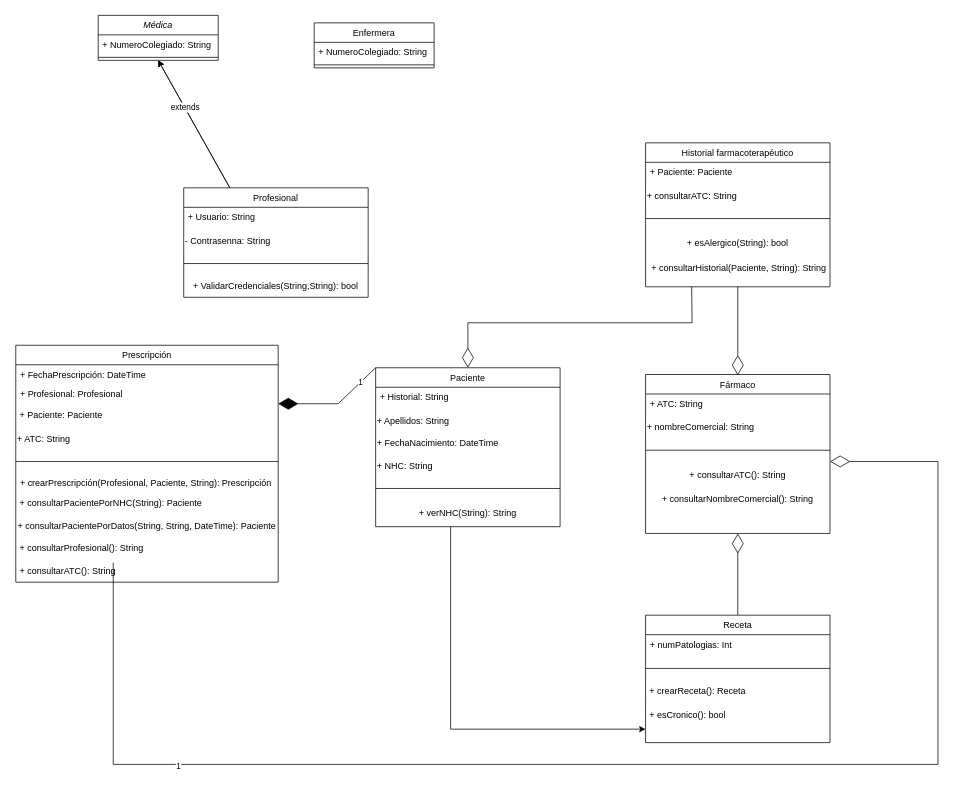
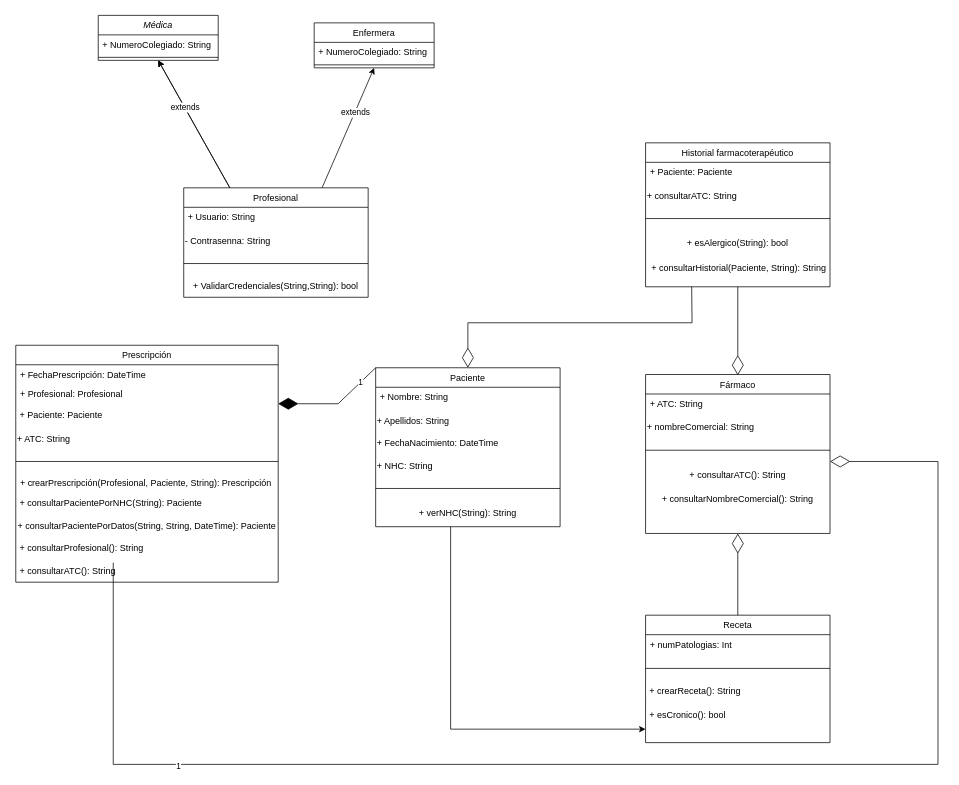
  <mxCell id="0" />
  <mxCell id="1" parent="0" />
  <mxCell id="2" value="Médica" style="swimlane;fontStyle=2;align=center;verticalAlign=top;childLayout=stackLayout;horizontal=1;startSize=26;horizontalStack=0;resizeParent=1;resizeLast=0;collapsible=1;marginBottom=0;rounded=0;shadow=0;strokeWidth=1;fontColor=default;fillColor=default;strokeColor=default;" parent="1" vertex="1"><mxGeometry x="130" y="20" width="160" height="60" as="geometry"><mxRectangle x="230" y="140" width="160" height="26" as="alternateBounds" /></mxGeometry></mxCell>
  <mxCell id="3" value="+ NumeroColegiado: String" style="text;align=left;verticalAlign=top;spacingLeft=4;spacingRight=4;overflow=hidden;rotatable=0;points=[[0,0.5],[1,0.5]];portConstraint=eastwest;fontColor=default;" parent="2" vertex="1"><mxGeometry y="26" width="160" height="26" as="geometry" /></mxCell>
  <mxCell id="4" value="" style="line;html=1;strokeWidth=1;align=left;verticalAlign=middle;spacingTop=-1;spacingLeft=3;spacingRight=3;rotatable=0;labelPosition=right;points=[];portConstraint=eastwest;" parent="2" vertex="1"><mxGeometry y="52" width="160" height="8" as="geometry" /></mxCell>
  <mxCell id="5" value="Prescripción" style="swimlane;fontStyle=0;align=center;verticalAlign=top;childLayout=stackLayout;horizontal=1;startSize=26;horizontalStack=0;resizeParent=1;resizeLast=0;collapsible=1;marginBottom=0;rounded=0;shadow=0;strokeWidth=1;fontColor=default;fillColor=default;strokeColor=default;" parent="1" vertex="1"><mxGeometry x="20" y="460" width="350" height="316" as="geometry"><mxRectangle x="130" y="380" width="160" height="26" as="alternateBounds" /></mxGeometry></mxCell>
  <mxCell id="6" value="+ FechaPrescripción: DateTime" style="text;align=left;verticalAlign=top;spacingLeft=4;spacingRight=4;overflow=hidden;rotatable=0;points=[[0,0.5],[1,0.5]];portConstraint=eastwest;fontColor=default;" parent="5" vertex="1"><mxGeometry y="26" width="350" height="26" as="geometry" /></mxCell>
  <mxCell id="7" value="+ Profesional: Profesional" style="text;align=left;verticalAlign=top;spacingLeft=4;spacingRight=4;overflow=hidden;rotatable=0;points=[[0,0.5],[1,0.5]];portConstraint=eastwest;rounded=0;shadow=0;html=0;fontColor=default;" parent="5" vertex="1"><mxGeometry y="52" width="350" height="26" as="geometry" /></mxCell>
  <mxCell id="8" value="&amp;nbsp;+ Paciente: Paciente" style="text;html=1;strokeColor=none;fillColor=none;align=left;verticalAlign=middle;whiteSpace=wrap;rounded=0;labelBackgroundColor=default;fontColor=default;" parent="5" vertex="1"><mxGeometry y="78" width="350" height="32" as="geometry" /></mxCell>
  <mxCell id="9" value="+ ATC: String" style="text;html=1;strokeColor=none;fillColor=none;align=left;verticalAlign=middle;whiteSpace=wrap;rounded=0;" parent="5" vertex="1"><mxGeometry y="110" width="350" height="30" as="geometry" /></mxCell>
  <mxCell id="10" value="" style="line;html=1;strokeWidth=1;align=left;verticalAlign=middle;spacingTop=-1;spacingLeft=3;spacingRight=3;rotatable=0;labelPosition=right;points=[];portConstraint=eastwest;fillColor=default;strokeColor=default;fontColor=default;" parent="5" vertex="1"><mxGeometry y="140" width="350" height="30" as="geometry" /></mxCell>
  <mxCell id="11" value="+ crearPrescripción(Profesional, Paciente, String): Prescripción" style="text;align=left;verticalAlign=top;spacingLeft=4;spacingRight=4;overflow=hidden;rotatable=0;points=[[0,0.5],[1,0.5]];portConstraint=eastwest;fontStyle=0;fontColor=default;" parent="5" vertex="1"><mxGeometry y="170" width="350" height="26" as="geometry" /></mxCell>
  <mxCell id="12" value="&amp;nbsp;+ consultarPacientePorNHC(String): Paciente" style="text;html=1;strokeColor=none;fillColor=none;align=left;verticalAlign=middle;whiteSpace=wrap;rounded=0;" parent="5" vertex="1"><mxGeometry y="196" width="350" height="30" as="geometry" /></mxCell>
  <mxCell id="13" value="+ consultarPacientePorDatos(String, String, DateTime): Paciente" style="text;html=1;strokeColor=none;fillColor=none;align=center;verticalAlign=middle;whiteSpace=wrap;rounded=0;" vertex="1" parent="5"><mxGeometry y="226" width="350" height="30" as="geometry" /></mxCell>
  <mxCell id="14" value="&amp;nbsp;+ consultarProfesional(): String" style="text;html=1;strokeColor=none;fillColor=none;align=left;verticalAlign=middle;whiteSpace=wrap;rounded=0;" parent="5" vertex="1"><mxGeometry y="256" width="350" height="30" as="geometry" /></mxCell>
  <mxCell id="15" value="&amp;nbsp;+ consultarATC(): String" style="text;html=1;strokeColor=none;fillColor=none;align=left;verticalAlign=middle;whiteSpace=wrap;rounded=0;" parent="5" vertex="1"><mxGeometry y="286" width="350" height="30" as="geometry" /></mxCell>
  <mxCell id="16" value="Profesional" style="swimlane;fontStyle=0;align=center;verticalAlign=top;childLayout=stackLayout;horizontal=1;startSize=26;horizontalStack=0;resizeParent=1;resizeLast=0;collapsible=1;marginBottom=0;rounded=0;shadow=0;strokeWidth=1;fontColor=default;fillColor=default;strokeColor=default;" parent="1" vertex="1"><mxGeometry x="244" y="250" width="246" height="146" as="geometry"><mxRectangle x="340" y="380" width="170" height="26" as="alternateBounds" /></mxGeometry></mxCell>
  <mxCell id="17" value="+ Usuario: String&#10;" style="text;align=left;verticalAlign=top;spacingLeft=4;spacingRight=4;overflow=hidden;rotatable=0;points=[[0,0.5],[1,0.5]];portConstraint=eastwest;fontColor=default;" parent="16" vertex="1"><mxGeometry y="26" width="246" height="30" as="geometry" /></mxCell>
  <mxCell id="18" value="- Contrasenna: String" style="text;html=1;strokeColor=none;fillColor=none;align=left;verticalAlign=middle;whiteSpace=wrap;rounded=0;labelBackgroundColor=default;fontColor=default;" parent="16" vertex="1"><mxGeometry y="56" width="246" height="30" as="geometry" /></mxCell>
  <mxCell id="19" value="" style="line;html=1;strokeWidth=1;align=left;verticalAlign=middle;spacingTop=-1;spacingLeft=3;spacingRight=3;rotatable=0;labelPosition=right;points=[];portConstraint=eastwest;fillColor=default;strokeColor=default;fontColor=default;" parent="16" vertex="1"><mxGeometry y="86" width="246" height="30" as="geometry" /></mxCell>
  <mxCell id="20" value="+ ValidarCredenciales(String,String): bool" style="text;html=1;strokeColor=none;fillColor=none;align=center;verticalAlign=middle;whiteSpace=wrap;rounded=0;labelBackgroundColor=default;fontColor=default;" parent="16" vertex="1"><mxGeometry y="116" width="246" height="30" as="geometry" /></mxCell>
  <mxCell id="21" value="Enfermera" style="swimlane;fontStyle=0;align=center;verticalAlign=top;childLayout=stackLayout;horizontal=1;startSize=26;horizontalStack=0;resizeParent=1;resizeLast=0;collapsible=1;marginBottom=0;rounded=0;shadow=0;strokeWidth=1;fontColor=default;fillColor=default;strokeColor=default;" parent="1" vertex="1"><mxGeometry x="418" y="30" width="160" height="60" as="geometry"><mxRectangle x="550" y="140" width="160" height="26" as="alternateBounds" /></mxGeometry></mxCell>
  <mxCell id="22" value="+ NumeroColegiado: String" style="text;align=left;verticalAlign=top;spacingLeft=4;spacingRight=4;overflow=hidden;rotatable=0;points=[[0,0.5],[1,0.5]];portConstraint=eastwest;fontColor=default;" parent="21" vertex="1"><mxGeometry y="26" width="160" height="26" as="geometry" /></mxCell>
  <mxCell id="23" value="" style="line;html=1;strokeWidth=1;align=left;verticalAlign=middle;spacingTop=-1;spacingLeft=3;spacingRight=3;rotatable=0;labelPosition=right;points=[];portConstraint=eastwest;" parent="21" vertex="1"><mxGeometry y="52" width="160" height="8" as="geometry" /></mxCell>
  <mxCell id="24" value="Paciente" style="swimlane;fontStyle=0;align=center;verticalAlign=top;childLayout=stackLayout;horizontal=1;startSize=26;horizontalStack=0;resizeParent=1;resizeLast=0;collapsible=1;marginBottom=0;rounded=0;shadow=0;strokeWidth=1;fontColor=default;fillColor=default;strokeColor=default;" parent="1" vertex="1"><mxGeometry x="500" y="490" width="246" height="212" as="geometry"><mxRectangle x="340" y="380" width="170" height="26" as="alternateBounds" /></mxGeometry></mxCell>
- <mxCell id="25" value="+ Historial: String&#10;" style="text;align=left;verticalAlign=top;spacingLeft=4;spacingRight=4;overflow=hidden;rotatable=0;points=[[0,0.5],[1,0.5]];portConstraint=eastwest;fontColor=default;" parent="24" vertex="1"><mxGeometry y="26" width="246" height="30" as="geometry" /></mxCell>
+ <mxCell id="25" value="+ Nombre: String&#10;" style="text;align=left;verticalAlign=top;spacingLeft=4;spacingRight=4;overflow=hidden;rotatable=0;points=[[0,0.5],[1,0.5]];portConstraint=eastwest;fontColor=default;" parent="24" vertex="1"><mxGeometry y="26" width="246" height="30" as="geometry" /></mxCell>
  <mxCell id="26" value="+ Apellidos: String" style="text;html=1;strokeColor=none;fillColor=none;align=left;verticalAlign=middle;whiteSpace=wrap;rounded=0;labelBackgroundColor=default;fontColor=default;" parent="24" vertex="1"><mxGeometry y="56" width="246" height="30" as="geometry" /></mxCell>
  <mxCell id="27" value="+ FechaNacimiento: DateTime" style="text;html=1;strokeColor=none;fillColor=none;align=left;verticalAlign=middle;whiteSpace=wrap;rounded=0;labelBackgroundColor=default;fontColor=default;" parent="24" vertex="1"><mxGeometry y="86" width="246" height="30" as="geometry" /></mxCell>
  <mxCell id="28" value="+ NHC: String" style="text;html=1;strokeColor=none;fillColor=none;align=left;verticalAlign=middle;whiteSpace=wrap;rounded=0;labelBackgroundColor=default;fontColor=default;" parent="24" vertex="1"><mxGeometry y="116" width="246" height="30" as="geometry" /></mxCell>
  <mxCell id="29" value="" style="line;html=1;strokeWidth=1;align=left;verticalAlign=middle;spacingTop=-1;spacingLeft=3;spacingRight=3;rotatable=0;labelPosition=right;points=[];portConstraint=eastwest;fillColor=default;strokeColor=default;fontColor=default;" parent="24" vertex="1"><mxGeometry y="146" width="246" height="30" as="geometry" /></mxCell>
  <mxCell id="30" value="+ verNHC(String): String" style="text;html=1;strokeColor=none;fillColor=none;align=center;verticalAlign=middle;whiteSpace=wrap;rounded=0;labelBackgroundColor=default;fontColor=default;" parent="24" vertex="1"><mxGeometry y="176" width="246" height="36" as="geometry" /></mxCell>
  <mxCell id="31" value="&amp;nbsp;" style="text;whiteSpace=wrap;html=1;fontColor=default;" parent="1" vertex="1"><mxGeometry x="140" y="520" width="30" height="30" as="geometry" /></mxCell>
  <mxCell id="32" value="" style="endArrow=classic;html=1;rounded=0;exitX=0.25;exitY=0;exitDx=0;exitDy=0;entryX=0.5;entryY=1;entryDx=0;entryDy=0;" parent="1" source="16" target="2" edge="1"><mxGeometry width="50" height="50" relative="1" as="geometry"><mxPoint x="230" y="420" as="sourcePoint" /><mxPoint x="280" y="370" as="targetPoint" /></mxGeometry></mxCell>
  <mxCell id="33" value="extends" style="edgeLabel;html=1;align=center;verticalAlign=middle;resizable=0;points=[];" parent="32" vertex="1" connectable="0"><mxGeometry x="0.261" relative="1" as="geometry"><mxPoint as="offset" /></mxGeometry></mxCell>
+ <mxCell id="34" value="" style="endArrow=classic;html=1;rounded=0;exitX=0.75;exitY=0;exitDx=0;exitDy=0;entryX=0.5;entryY=1;entryDx=0;entryDy=0;" parent="1" source="16" target="21" edge="1"><mxGeometry width="50" height="50" relative="1" as="geometry"><mxPoint x="350" y="190" as="sourcePoint" /><mxPoint x="254.5" y="20" as="targetPoint" /></mxGeometry></mxCell>
+ <mxCell id="35" value="extends" style="edgeLabel;html=1;align=center;verticalAlign=middle;resizable=0;points=[];" parent="34" vertex="1" connectable="0"><mxGeometry x="0.261" relative="1" as="geometry"><mxPoint as="offset" /></mxGeometry></mxCell>
  <mxCell id="36" value="" style="endArrow=classic;html=1;rounded=0;exitX=0.25;exitY=0;exitDx=0;exitDy=0;entryX=0.5;entryY=1;entryDx=0;entryDy=0;" parent="1" edge="1"><mxGeometry width="50" height="50" relative="1" as="geometry"><mxPoint x="305.5" y="250" as="sourcePoint" /><mxPoint x="210" y="80" as="targetPoint" /></mxGeometry></mxCell>
  <mxCell id="37" value="extends" style="edgeLabel;html=1;align=center;verticalAlign=middle;resizable=0;points=[];" parent="36" vertex="1" connectable="0"><mxGeometry x="0.261" relative="1" as="geometry"><mxPoint as="offset" /></mxGeometry></mxCell>
  <mxCell id="38" value="Fármaco" style="swimlane;fontStyle=0;align=center;verticalAlign=top;childLayout=stackLayout;horizontal=1;startSize=26;horizontalStack=0;resizeParent=1;resizeLast=0;collapsible=1;marginBottom=0;rounded=0;shadow=0;strokeWidth=1;fontColor=default;fillColor=default;strokeColor=default;" parent="1" vertex="1"><mxGeometry x="860" y="499" width="246" height="212" as="geometry"><mxRectangle x="340" y="380" width="170" height="26" as="alternateBounds" /></mxGeometry></mxCell>
  <mxCell id="39" value="+ ATC: String&#10;" style="text;align=left;verticalAlign=top;spacingLeft=4;spacingRight=4;overflow=hidden;rotatable=0;points=[[0,0.5],[1,0.5]];portConstraint=eastwest;fontColor=default;" parent="38" vertex="1"><mxGeometry y="26" width="246" height="30" as="geometry" /></mxCell>
  <mxCell id="40" value="+ nombreComercial: String" style="text;html=1;strokeColor=none;fillColor=none;align=left;verticalAlign=middle;whiteSpace=wrap;rounded=0;labelBackgroundColor=default;fontColor=default;" parent="38" vertex="1"><mxGeometry y="56" width="246" height="30" as="geometry" /></mxCell>
  <mxCell id="41" value="" style="line;html=1;strokeWidth=1;align=left;verticalAlign=middle;spacingTop=-1;spacingLeft=3;spacingRight=3;rotatable=0;labelPosition=right;points=[];portConstraint=eastwest;fillColor=default;strokeColor=default;fontColor=default;" parent="38" vertex="1"><mxGeometry y="86" width="246" height="30" as="geometry" /></mxCell>
  <mxCell id="42" value="+ consultarATC(): String" style="text;html=1;strokeColor=none;fillColor=none;align=center;verticalAlign=middle;whiteSpace=wrap;rounded=0;labelBackgroundColor=default;fontColor=default;" parent="38" vertex="1"><mxGeometry y="116" width="246" height="36" as="geometry" /></mxCell>
  <mxCell id="43" value="+ consultarNombreComercial(): String" style="text;html=1;strokeColor=none;fillColor=none;align=center;verticalAlign=middle;whiteSpace=wrap;rounded=0;" parent="38" vertex="1"><mxGeometry y="152" width="246" height="30" as="geometry" /></mxCell>
  <mxCell id="44" value="Historial farmacoterapéutico" style="swimlane;fontStyle=0;align=center;verticalAlign=top;childLayout=stackLayout;horizontal=1;startSize=26;horizontalStack=0;resizeParent=1;resizeLast=0;collapsible=1;marginBottom=0;rounded=0;shadow=0;strokeWidth=1;fontColor=default;fillColor=default;strokeColor=default;" parent="1" vertex="1"><mxGeometry x="860" y="190" width="246" height="192" as="geometry"><mxRectangle x="340" y="380" width="170" height="26" as="alternateBounds" /></mxGeometry></mxCell>
  <mxCell id="45" value="+ Paciente: Paciente&#10;" style="text;align=left;verticalAlign=top;spacingLeft=4;spacingRight=4;overflow=hidden;rotatable=0;points=[[0,0.5],[1,0.5]];portConstraint=eastwest;fontColor=default;" parent="44" vertex="1"><mxGeometry y="26" width="246" height="30" as="geometry" /></mxCell>
  <mxCell id="46" value="+ consultarATC: String" style="text;html=1;strokeColor=none;fillColor=none;align=left;verticalAlign=middle;whiteSpace=wrap;rounded=0;labelBackgroundColor=default;fontColor=default;" parent="44" vertex="1"><mxGeometry y="56" width="246" height="30" as="geometry" /></mxCell>
  <mxCell id="47" value="" style="line;html=1;strokeWidth=1;align=left;verticalAlign=middle;spacingTop=-1;spacingLeft=3;spacingRight=3;rotatable=0;labelPosition=right;points=[];portConstraint=eastwest;fillColor=default;strokeColor=default;fontColor=default;" parent="44" vertex="1"><mxGeometry y="86" width="246" height="30" as="geometry" /></mxCell>
  <mxCell id="48" value="+ esAlergico(String): bool" style="text;html=1;strokeColor=none;fillColor=none;align=center;verticalAlign=middle;whiteSpace=wrap;rounded=0;labelBackgroundColor=default;fontColor=default;" parent="44" vertex="1"><mxGeometry y="116" width="246" height="36" as="geometry" /></mxCell>
  <mxCell id="49" value="&amp;nbsp;+ consultarHistorial(Paciente, String): String" style="text;html=1;strokeColor=none;fillColor=none;align=center;verticalAlign=middle;whiteSpace=wrap;rounded=0;" parent="44" vertex="1"><mxGeometry y="152" width="246" height="30" as="geometry" /></mxCell>
  <mxCell id="50" value="Receta" style="swimlane;fontStyle=0;align=center;verticalAlign=top;childLayout=stackLayout;horizontal=1;startSize=26;horizontalStack=0;resizeParent=1;resizeLast=0;collapsible=1;marginBottom=0;rounded=0;shadow=0;strokeWidth=1;fontColor=default;fillColor=default;strokeColor=default;" parent="1" vertex="1"><mxGeometry x="860" y="820" width="246" height="170" as="geometry"><mxRectangle x="340" y="380" width="170" height="26" as="alternateBounds" /></mxGeometry></mxCell>
  <mxCell id="51" value="+ numPatologias: Int&#10;" style="text;align=left;verticalAlign=top;spacingLeft=4;spacingRight=4;overflow=hidden;rotatable=0;points=[[0,0.5],[1,0.5]];portConstraint=eastwest;fontColor=default;" parent="50" vertex="1"><mxGeometry y="26" width="246" height="30" as="geometry" /></mxCell>
  <mxCell id="52" value="" style="line;html=1;strokeWidth=1;align=left;verticalAlign=middle;spacingTop=-1;spacingLeft=3;spacingRight=3;rotatable=0;labelPosition=right;points=[];portConstraint=eastwest;fillColor=default;strokeColor=default;fontColor=default;" parent="50" vertex="1"><mxGeometry y="56" width="246" height="30" as="geometry" /></mxCell>
- <mxCell id="53" value="&amp;nbsp;+ crearReceta(): Receta" style="text;html=1;strokeColor=none;fillColor=none;align=left;verticalAlign=middle;whiteSpace=wrap;rounded=0;labelBackgroundColor=default;fontColor=default;" parent="50" vertex="1"><mxGeometry y="86" width="246" height="30" as="geometry" /></mxCell>
+ <mxCell id="53" value="&amp;nbsp;+ crearReceta(): String" style="text;html=1;strokeColor=none;fillColor=none;align=left;verticalAlign=middle;whiteSpace=wrap;rounded=0;labelBackgroundColor=default;fontColor=default;" parent="50" vertex="1"><mxGeometry y="86" width="246" height="30" as="geometry" /></mxCell>
  <mxCell id="54" value="&amp;nbsp;+ esCronico(): bool" style="text;html=1;strokeColor=none;fillColor=none;align=left;verticalAlign=middle;whiteSpace=wrap;rounded=0;labelBackgroundColor=default;fontColor=default;" parent="50" vertex="1"><mxGeometry y="116" width="246" height="36" as="geometry" /></mxCell>
  <mxCell id="55" value="" style="endArrow=diamondThin;endFill=1;endSize=24;html=1;rounded=0;labelBackgroundColor=default;fontColor=default;strokeColor=default;entryX=1;entryY=0;entryDx=0;entryDy=0;exitX=0;exitY=0;exitDx=0;exitDy=0;" parent="1" source="24" target="8" edge="1"><mxGeometry width="160" relative="1" as="geometry"><mxPoint x="250" y="990" as="sourcePoint" /><mxPoint x="172.016" y="1178.698" as="targetPoint" /><Array as="points"><mxPoint x="450" y="538" /></Array></mxGeometry></mxCell>
  <mxCell id="56" value="&lt;div&gt;1&lt;/div&gt;" style="edgeLabel;html=1;align=center;verticalAlign=middle;resizable=0;points=[];fontColor=default;" parent="55" vertex="1" connectable="0"><mxGeometry x="-0.63" y="-1" relative="1" as="geometry"><mxPoint as="offset" /></mxGeometry></mxCell>
  <mxCell id="57" value="" style="endArrow=diamondThin;endFill=0;endSize=24;html=1;rounded=0;labelBackgroundColor=default;fontColor=default;strokeColor=default;entryX=1;entryY=0;entryDx=0;entryDy=0;" parent="1" target="42" edge="1"><mxGeometry width="160" relative="1" as="geometry"><mxPoint x="150" y="750" as="sourcePoint" /><mxPoint x="1120" y="660" as="targetPoint" /><Array as="points"><mxPoint x="150" y="1019" /><mxPoint x="1250" y="1019" /><mxPoint x="1250" y="615" /></Array></mxGeometry></mxCell>
  <mxCell id="58" value="&lt;div&gt;1&lt;/div&gt;" style="edgeLabel;html=1;align=center;verticalAlign=middle;resizable=0;points=[];fontColor=default;" parent="57" vertex="1" connectable="0"><mxGeometry x="-0.63" y="-1" relative="1" as="geometry"><mxPoint as="offset" /></mxGeometry></mxCell>
  <mxCell id="59" value="" style="endArrow=diamondThin;endFill=0;endSize=24;html=1;rounded=0;exitX=0.5;exitY=0;exitDx=0;exitDy=0;entryX=0.5;entryY=1;entryDx=0;entryDy=0;" parent="1" source="50" target="38" edge="1"><mxGeometry width="160" relative="1" as="geometry"><mxPoint x="680" y="790" as="sourcePoint" /><mxPoint x="920" y="710" as="targetPoint" /></mxGeometry></mxCell>
  <mxCell id="60" value="" style="endArrow=diamondThin;endFill=0;endSize=24;html=1;rounded=0;exitX=0.5;exitY=1;exitDx=0;exitDy=0;" parent="1" source="44" edge="1"><mxGeometry width="160" relative="1" as="geometry"><mxPoint x="987" y="402" as="sourcePoint" /><mxPoint x="983" y="500" as="targetPoint" /></mxGeometry></mxCell>
  <mxCell id="61" style="edgeStyle=orthogonalEdgeStyle;rounded=0;orthogonalLoop=1;jettySize=auto;html=1;endArrow=classic;endFill=1;entryX=0;entryY=1;entryDx=0;entryDy=0;" parent="1" source="30" target="54" edge="1"><mxGeometry relative="1" as="geometry"><Array as="points"><mxPoint x="600" y="972" /></Array></mxGeometry></mxCell>
  <mxCell id="62" value="" style="endArrow=diamondThin;endFill=0;endSize=24;html=1;rounded=0;exitX=0.25;exitY=1;exitDx=0;exitDy=0;entryX=0.5;entryY=0;entryDx=0;entryDy=0;" parent="1" source="44" target="24" edge="1"><mxGeometry width="160" relative="1" as="geometry"><mxPoint x="680" y="670" as="sourcePoint" /><mxPoint x="840" y="670" as="targetPoint" /><Array as="points"><mxPoint x="922" y="430" /><mxPoint x="623" y="430" /></Array></mxGeometry></mxCell>
